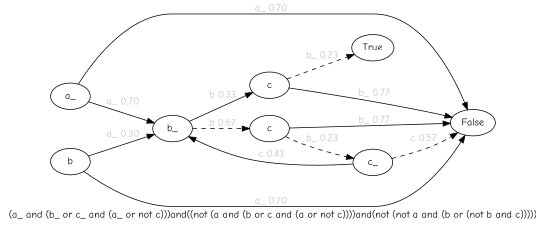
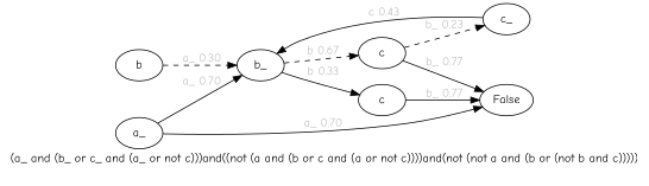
  digraph {
    fontname="Comic Neue"
    label="(a_ and (b_ or c_ and (a_ or not c)))and((not (a and (b or c and (a or not c))))and(not (not a and (b or (not b and c)))))\n\n"
    rankdir=LR
    node [fontname="Comic Neue"]
    edge [fontcolor=gray fontname="Comic Neue"]
    n1 [label=a_]
    n2 [label="False\n"]
    n3 [label="b_\n"]
    n4 [label="b\n"]
    n5 [label="c\n"]
    n6 [label="c\n"]
    n7 [label="c_\n"]
-   n8 [label="True\n"]
    n1 -> n2 [label=" a_ 0.70\n" style=solid]
    n1 -> n3 [label=" a_ 0.70\n"]
    n3 -> n5 [label=" b 0.67\n" style=dashed]
    n3 -> n6 [label=" b 0.33\n"]
-   n4 -> n2 [label=" a_ 0.70\n"]
-   n4 -> n3 [label=" a_ 0.30\n" style=solid]
+   n4 -> n3 [label=" a_ 0.30\n" style=dashed]
    n5 -> n2 [label=" b_ 0.77\n"]
    n5 -> n7 [label=" b_ 0.23\n" style=dashed]
    n6 -> n2 [label=" b_ 0.77\n"]
-   n6 -> n8 [label=" b_ 0.23\n" style=dashed]
-   n7 -> n2 [label=" c 0.57\n" style=dashed]
    n7 -> n3 [label=" c 0.43\n"]
  }
